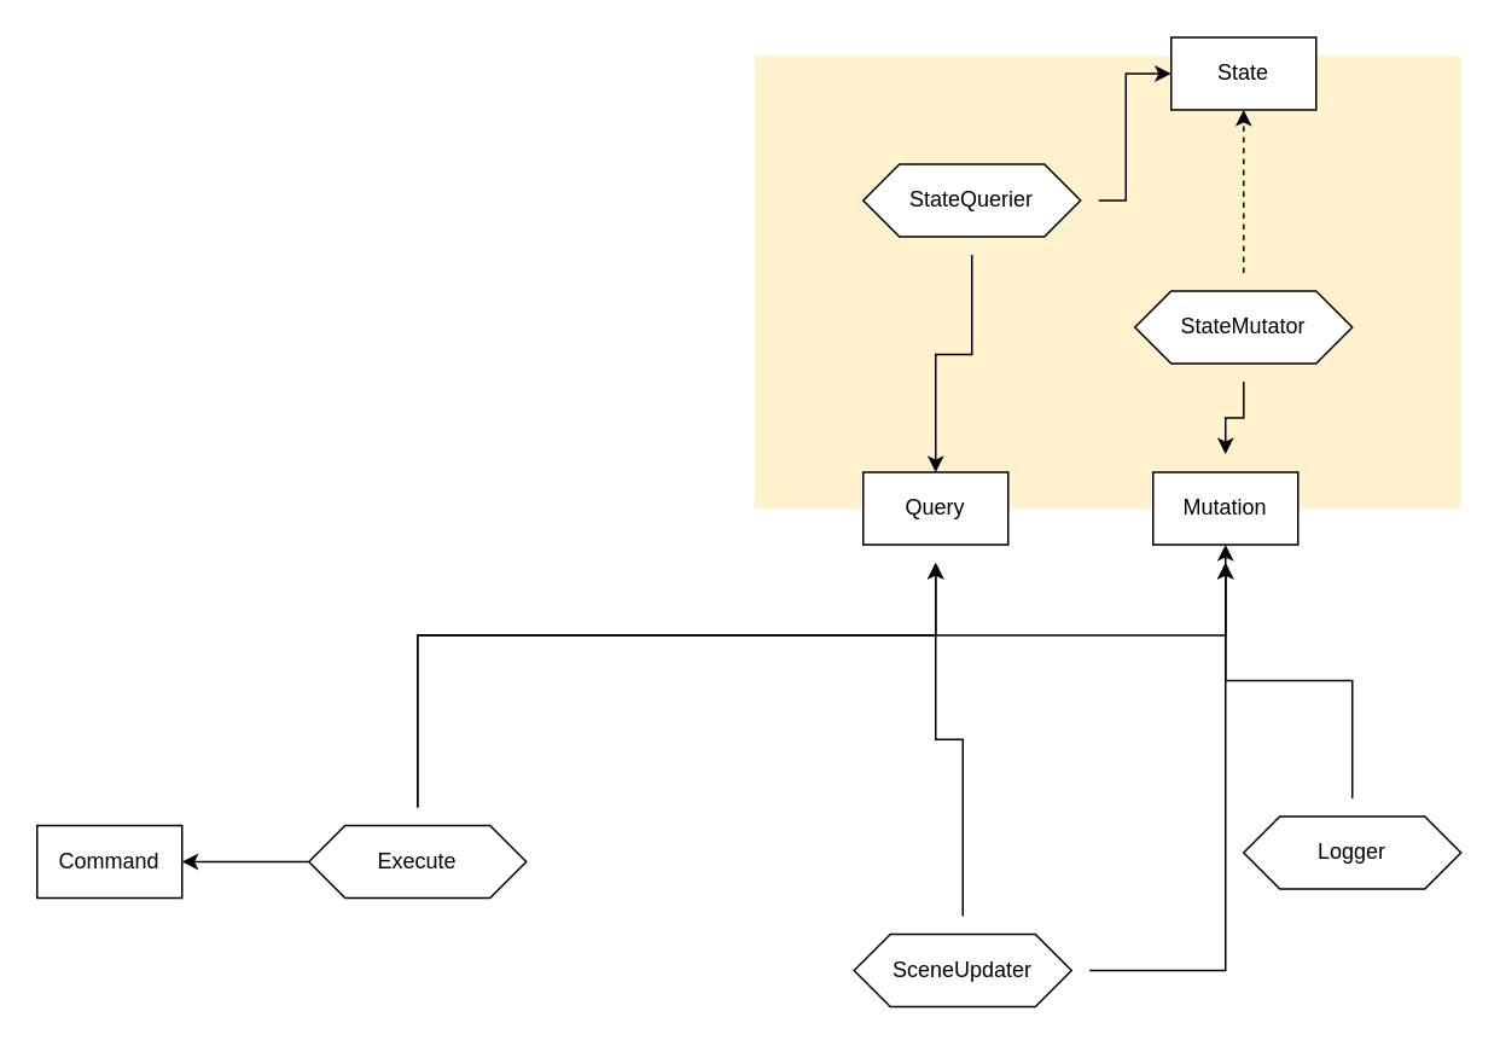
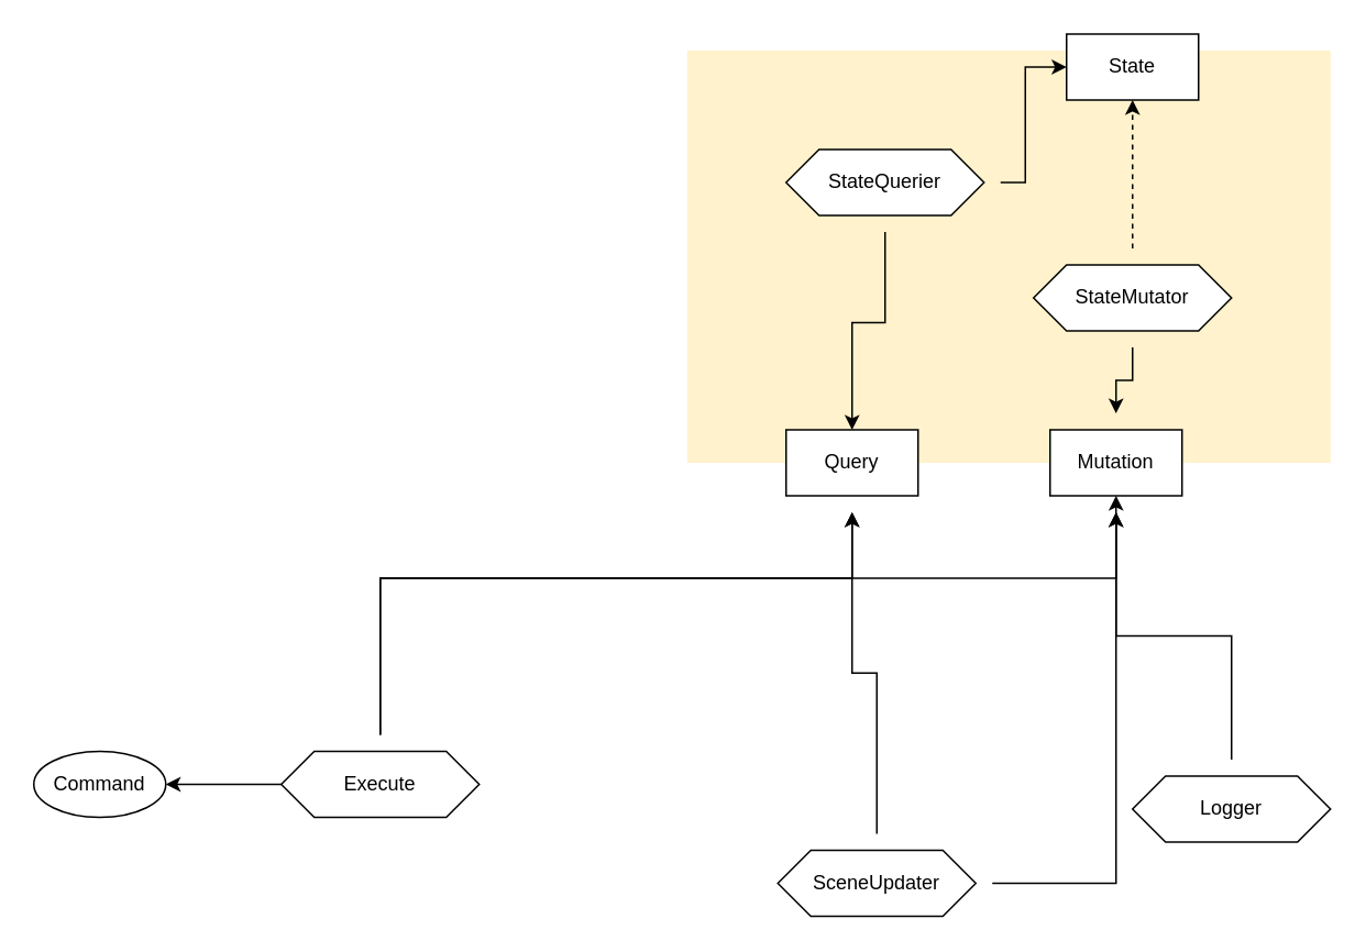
  <mxCell id="0" />
  <mxCell id="1" parent="0" />
  <mxCell id="2" value="" style="rounded=0;whiteSpace=wrap;html=1;fillColor=#fff2cc;strokeColor=none;" vertex="1" parent="1"><mxGeometry x="416" y="30" width="390" height="250" as="geometry" /></mxCell>
- <mxCell id="3" value="Command" style="rounded=0;whiteSpace=wrap;html=1;" vertex="1" parent="1"><mxGeometry x="20" y="455" width="80" height="40" as="geometry" /></mxCell>
+ <mxCell id="3" value="Command" style="ellipse;whiteSpace=wrap;html=1;" vertex="1" parent="1"><mxGeometry x="20" y="455" width="80" height="40" as="geometry" /></mxCell>
  <mxCell id="4" value="Mutation" style="rounded=0;whiteSpace=wrap;html=1;" vertex="1" parent="1"><mxGeometry x="636" y="260" width="80" height="40" as="geometry" /></mxCell>
  <mxCell id="5" style="edgeStyle=orthogonalEdgeStyle;rounded=0;orthogonalLoop=1;jettySize=auto;html=1;entryX=1;entryY=0.5;entryDx=0;entryDy=0;sourcePerimeterSpacing=10;targetPerimeterSpacing=10;exitX=0;exitY=0.5;exitDx=0;exitDy=0;" edge="1" parent="1" source="8" target="3"><mxGeometry relative="1" as="geometry" /></mxCell>
  <mxCell id="6" style="edgeStyle=orthogonalEdgeStyle;rounded=0;orthogonalLoop=1;jettySize=auto;html=1;sourcePerimeterSpacing=10;targetPerimeterSpacing=10;" edge="1" parent="1" source="8" target="18"><mxGeometry relative="1" as="geometry"><Array as="points"><mxPoint x="230" y="350" /><mxPoint x="516" y="350" /></Array></mxGeometry></mxCell>
  <mxCell id="7" style="edgeStyle=orthogonalEdgeStyle;rounded=0;orthogonalLoop=1;jettySize=auto;html=1;sourcePerimeterSpacing=10;targetPerimeterSpacing=10;" edge="1" parent="1" source="8" target="4"><mxGeometry relative="1" as="geometry"><Array as="points"><mxPoint x="230" y="350" /><mxPoint x="676" y="350" /></Array></mxGeometry></mxCell>
  <mxCell id="8" value="Execute" style="shape=hexagon;perimeter=hexagonPerimeter2;whiteSpace=wrap;html=1;fixedSize=1;" vertex="1" parent="1"><mxGeometry x="170" y="455" width="120" height="40" as="geometry" /></mxCell>
  <mxCell id="9" style="edgeStyle=orthogonalEdgeStyle;rounded=0;orthogonalLoop=1;jettySize=auto;html=1;sourcePerimeterSpacing=10;targetPerimeterSpacing=10;" edge="1" parent="1" source="10" target="4"><mxGeometry relative="1" as="geometry" /></mxCell>
- <mxCell id="10" value="Logger" style="shape=hexagon;perimeter=hexagonPerimeter2;whiteSpace=wrap;html=1;fixedSize=1;" vertex="1" parent="1"><mxGeometry x="686" y="450" width="120" height="40" as="geometry" /></mxCell>
+ <mxCell id="10" value="Logger" style="shape=hexagon;perimeter=hexagonPerimeter2;whiteSpace=wrap;html=1;fixedSize=1;" vertex="1" parent="1"><mxGeometry x="686" y="470" width="120" height="40" as="geometry" /></mxCell>
  <mxCell id="11" style="edgeStyle=orthogonalEdgeStyle;rounded=0;orthogonalLoop=1;jettySize=auto;html=1;entryX=0.5;entryY=1;entryDx=0;entryDy=0;sourcePerimeterSpacing=10;targetPerimeterSpacing=10;" edge="1" parent="1" source="13" target="4"><mxGeometry relative="1" as="geometry" /></mxCell>
  <mxCell id="12" style="edgeStyle=orthogonalEdgeStyle;rounded=0;orthogonalLoop=1;jettySize=auto;html=1;sourcePerimeterSpacing=10;targetPerimeterSpacing=10;" edge="1" parent="1" source="13" target="18"><mxGeometry relative="1" as="geometry" /></mxCell>
  <mxCell id="13" value="SceneUpdater" style="shape=hexagon;perimeter=hexagonPerimeter2;whiteSpace=wrap;html=1;fixedSize=1;" vertex="1" parent="1"><mxGeometry x="471" y="515" width="120" height="40" as="geometry" /></mxCell>
  <mxCell id="14" style="edgeStyle=orthogonalEdgeStyle;rounded=0;orthogonalLoop=1;jettySize=auto;html=1;entryX=0.5;entryY=1;entryDx=0;entryDy=0;sourcePerimeterSpacing=10;targetPerimeterSpacing=10;dashed=1;" edge="1" parent="1" source="16" target="17"><mxGeometry relative="1" as="geometry" /></mxCell>
  <mxCell id="15" style="edgeStyle=orthogonalEdgeStyle;rounded=0;orthogonalLoop=1;jettySize=auto;html=1;sourcePerimeterSpacing=10;targetPerimeterSpacing=10;" edge="1" parent="1" source="16" target="4"><mxGeometry relative="1" as="geometry" /></mxCell>
  <mxCell id="16" value="StateMutator" style="shape=hexagon;perimeter=hexagonPerimeter2;whiteSpace=wrap;html=1;fixedSize=1;" vertex="1" parent="1"><mxGeometry x="626" y="160" width="120" height="40" as="geometry" /></mxCell>
  <mxCell id="17" value="State" style="rounded=0;whiteSpace=wrap;html=1;" vertex="1" parent="1"><mxGeometry x="646" y="20" width="80" height="40" as="geometry" /></mxCell>
  <mxCell id="18" value="Query" style="rounded=0;whiteSpace=wrap;html=1;" vertex="1" parent="1"><mxGeometry x="476" y="260" width="80" height="40" as="geometry" /></mxCell>
  <mxCell id="19" style="edgeStyle=orthogonalEdgeStyle;rounded=0;orthogonalLoop=1;jettySize=auto;html=1;entryX=0.5;entryY=0;entryDx=0;entryDy=0;sourcePerimeterSpacing=10;targetPerimeterSpacing=10;" edge="1" parent="1" source="21" target="18"><mxGeometry relative="1" as="geometry" /></mxCell>
  <mxCell id="20" style="edgeStyle=orthogonalEdgeStyle;rounded=0;orthogonalLoop=1;jettySize=auto;html=1;entryX=0;entryY=0.5;entryDx=0;entryDy=0;sourcePerimeterSpacing=10;targetPerimeterSpacing=10;" edge="1" parent="1" source="21" target="17"><mxGeometry relative="1" as="geometry" /></mxCell>
  <mxCell id="21" value="StateQuerier" style="shape=hexagon;perimeter=hexagonPerimeter2;whiteSpace=wrap;html=1;fixedSize=1;" vertex="1" parent="1"><mxGeometry x="476" y="90" width="120" height="40" as="geometry" /></mxCell>
